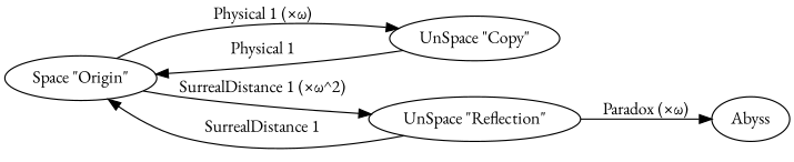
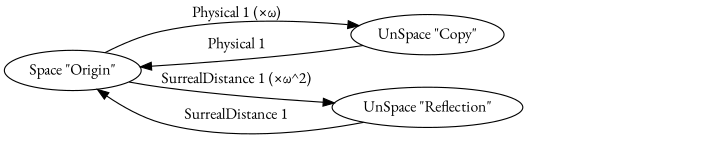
  digraph {
    rankdir=LR
    fontname="EB Garamond"
    node [fontname="EB Garamond"]
    edge [fontname="EB Garamond"]
    "Space \"Origin\""
    "UnSpace \"Copy\""
    "UnSpace \"Reflection\""
-   Abyss
    "Space \"Origin\"" -> "UnSpace \"Copy\"" [label="Physical 1 (×ω)"]
    "Space \"Origin\"" -> "UnSpace \"Reflection\"" [label="SurrealDistance 1 (×ω^2)"]
    "UnSpace \"Copy\"" -> "Space \"Origin\"" [label="Physical 1"]
    "UnSpace \"Reflection\"" -> "Space \"Origin\"" [label="SurrealDistance 1"]
-   "UnSpace \"Reflection\"" -> Abyss [label="Paradox (×ω)"]
  }
